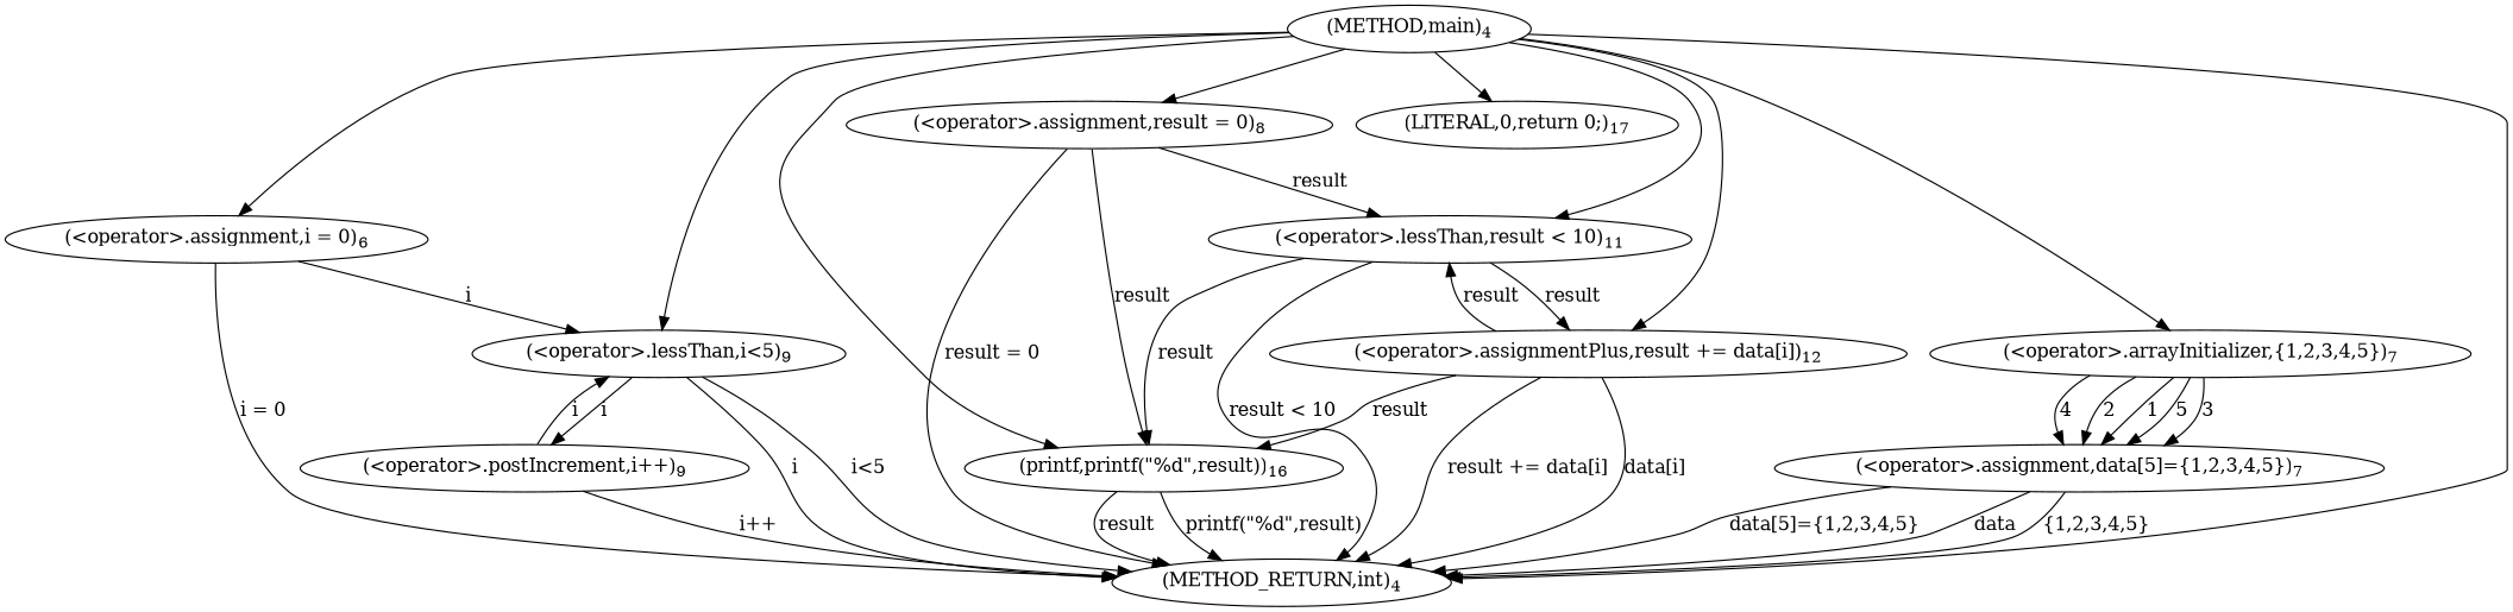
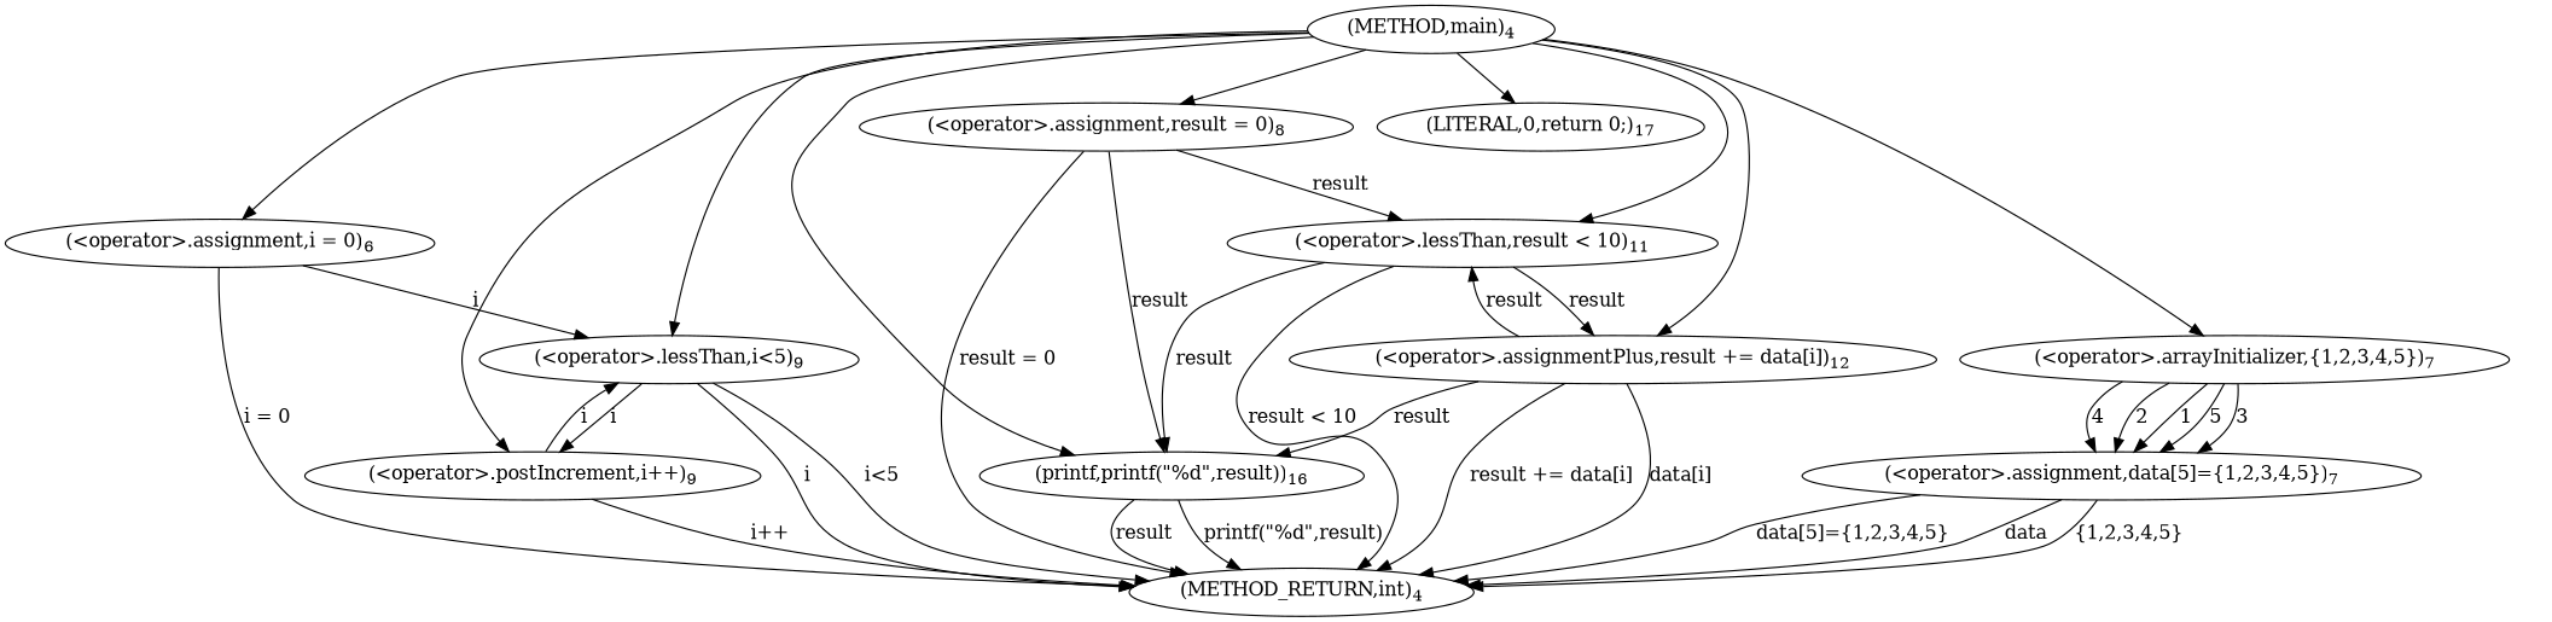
  digraph {
    fontname="DejaVu Serif"
    node [fontname="DejaVu Serif"]
    edge [fontname="DejaVu Serif"]
    n1 [label=<(METHOD,main)<SUB>4</SUB>>]
    n2 [label=<(&lt;operator&gt;.assignment,i = 0)<SUB>6</SUB>>]
    n3 [label=<(&lt;operator&gt;.assignment,result = 0)<SUB>8</SUB>>]
    n4 [label=<(printf,printf(&quot;%d&quot;,result))<SUB>16</SUB>>]
    n5 [label=<(&lt;operator&gt;.lessThan,i&lt;5)<SUB>9</SUB>>]
    n6 [label=<(&lt;operator&gt;.postIncrement,i++)<SUB>9</SUB>>]
    n7 [label=<(LITERAL,0,return 0;)<SUB>17</SUB>>]
    n8 [label=<(&lt;operator&gt;.arrayInitializer,{1,2,3,4,5})<SUB>7</SUB>>]
    n9 [label=<(&lt;operator&gt;.lessThan,result &lt; 10)<SUB>11</SUB>>]
    n10 [label=<(&lt;operator&gt;.assignmentPlus,result += data[i])<SUB>12</SUB>>]
    n11 [label=<(METHOD_RETURN,int)<SUB>4</SUB>>]
    n12 [label=<(&lt;operator&gt;.assignment,data[5]={1,2,3,4,5})<SUB>7</SUB>>]
    n1 -> n2
    n1 -> n3
    n1 -> n4
    n1 -> n5
-   n1 -> n11
+   n1 -> n6
    n1 -> n7
    n1 -> n8
    n1 -> n9
    n1 -> n10
    n2 -> n5 [label=i]
    n2 -> n11 [label="i = 0"]
    n3 -> n4 [label=result]
    n3 -> n9 [label=result]
    n3 -> n11 [label="result = 0"]
    n4 -> n11 [label=result]
    n4 -> n11 [label="printf(&quot;%d&quot;,result)"]
    n5 -> n6 [label=i]
    n5 -> n11 [label=i]
    n5 -> n11 [label="i&lt;5"]
    n6 -> n5 [label=i]
    n6 -> n11 [label="i++"]
    n8 -> n12 [label=4]
    n8 -> n12 [label=2]
    n8 -> n12 [label=1]
    n8 -> n12 [label=5]
    n8 -> n12 [label=3]
    n9 -> n4 [label=result]
    n9 -> n10 [label=result]
    n9 -> n11 [label="result &lt; 10"]
    n10 -> n4 [label=result]
    n10 -> n9 [label=result]
    n10 -> n11 [label="data[i]"]
    n10 -> n11 [label="result += data[i]"]
    n12 -> n11 [label=data]
    n12 -> n11 [label="{1,2,3,4,5}"]
    n12 -> n11 [label="data[5]={1,2,3,4,5}"]
  }
